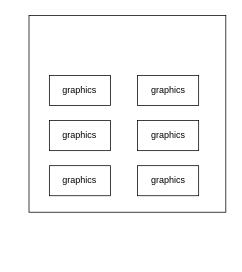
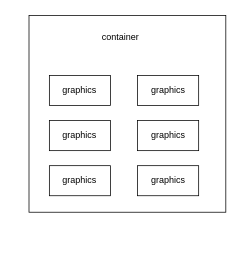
  <mxCell id="0" />
  <mxCell id="1" parent="0" />
  <mxCell id="2" value="" style="group" vertex="1" connectable="0" parent="1"><mxGeometry x="20" y="20" width="280" height="320" as="geometry" /></mxCell>
  <mxCell id="3" value="" style="whiteSpace=wrap;html=1;aspect=fixed;" vertex="1" parent="2"><mxGeometry x="18.065" width="261.935" height="261.935" as="geometry" /></mxCell>
+ <mxCell id="4" value="container" style="text;html=1;align=center;verticalAlign=middle;whiteSpace=wrap;rounded=0;" vertex="1" parent="2"><mxGeometry x="110" y="11.429" width="60" height="34.286" as="geometry" /></mxCell>
  <mxCell id="5" value="graphics" style="rounded=0;whiteSpace=wrap;html=1;" vertex="1" parent="2"><mxGeometry x="45.161" y="80" width="81.29" height="40" as="geometry" /></mxCell>
  <mxCell id="6" value="graphics" style="rounded=0;whiteSpace=wrap;html=1;" vertex="1" parent="2"><mxGeometry x="162.581" y="80" width="81.29" height="40" as="geometry" /></mxCell>
  <mxCell id="7" value="graphics" style="rounded=0;whiteSpace=wrap;html=1;" vertex="1" parent="2"><mxGeometry x="162.581" y="140" width="81.29" height="40" as="geometry" /></mxCell>
  <mxCell id="8" value="graphics" style="rounded=0;whiteSpace=wrap;html=1;" vertex="1" parent="2"><mxGeometry x="45.161" y="140" width="81.29" height="40" as="geometry" /></mxCell>
  <mxCell id="9" value="graphics" style="rounded=0;whiteSpace=wrap;html=1;" vertex="1" parent="2"><mxGeometry x="45.161" y="200" width="81.29" height="40" as="geometry" /></mxCell>
  <mxCell id="10" value="graphics" style="rounded=0;whiteSpace=wrap;html=1;" vertex="1" parent="2"><mxGeometry x="162.581" y="200" width="81.29" height="40" as="geometry" /></mxCell>
